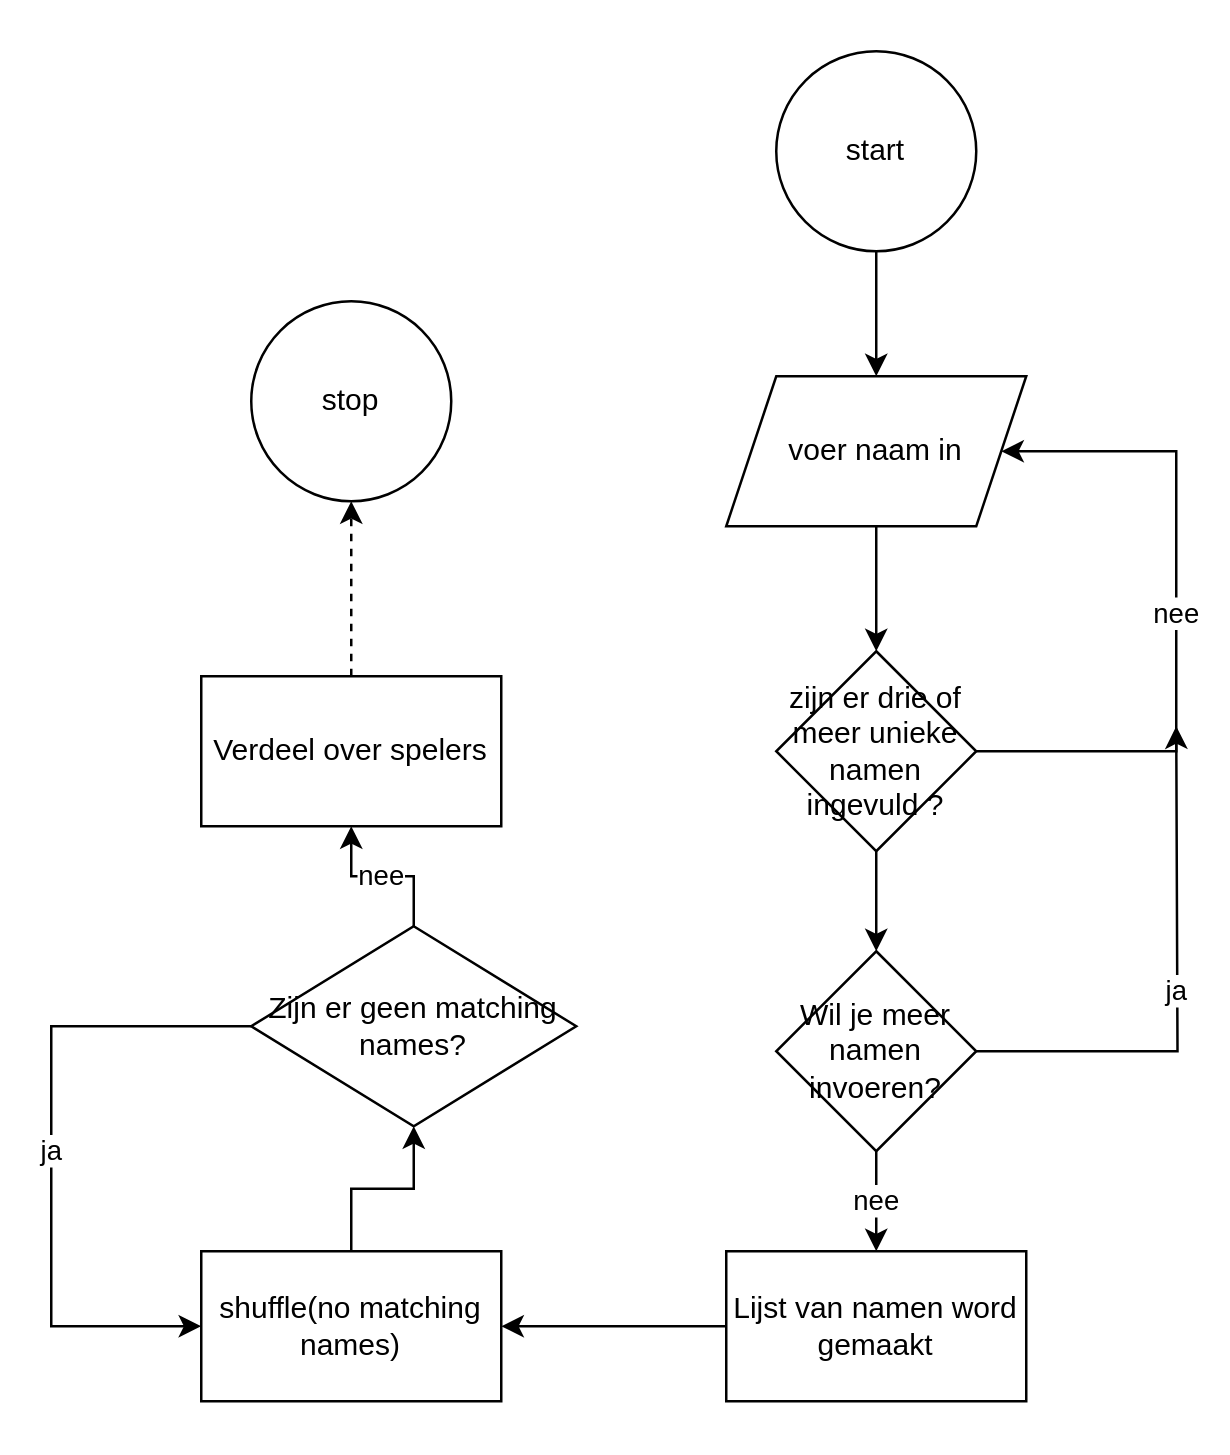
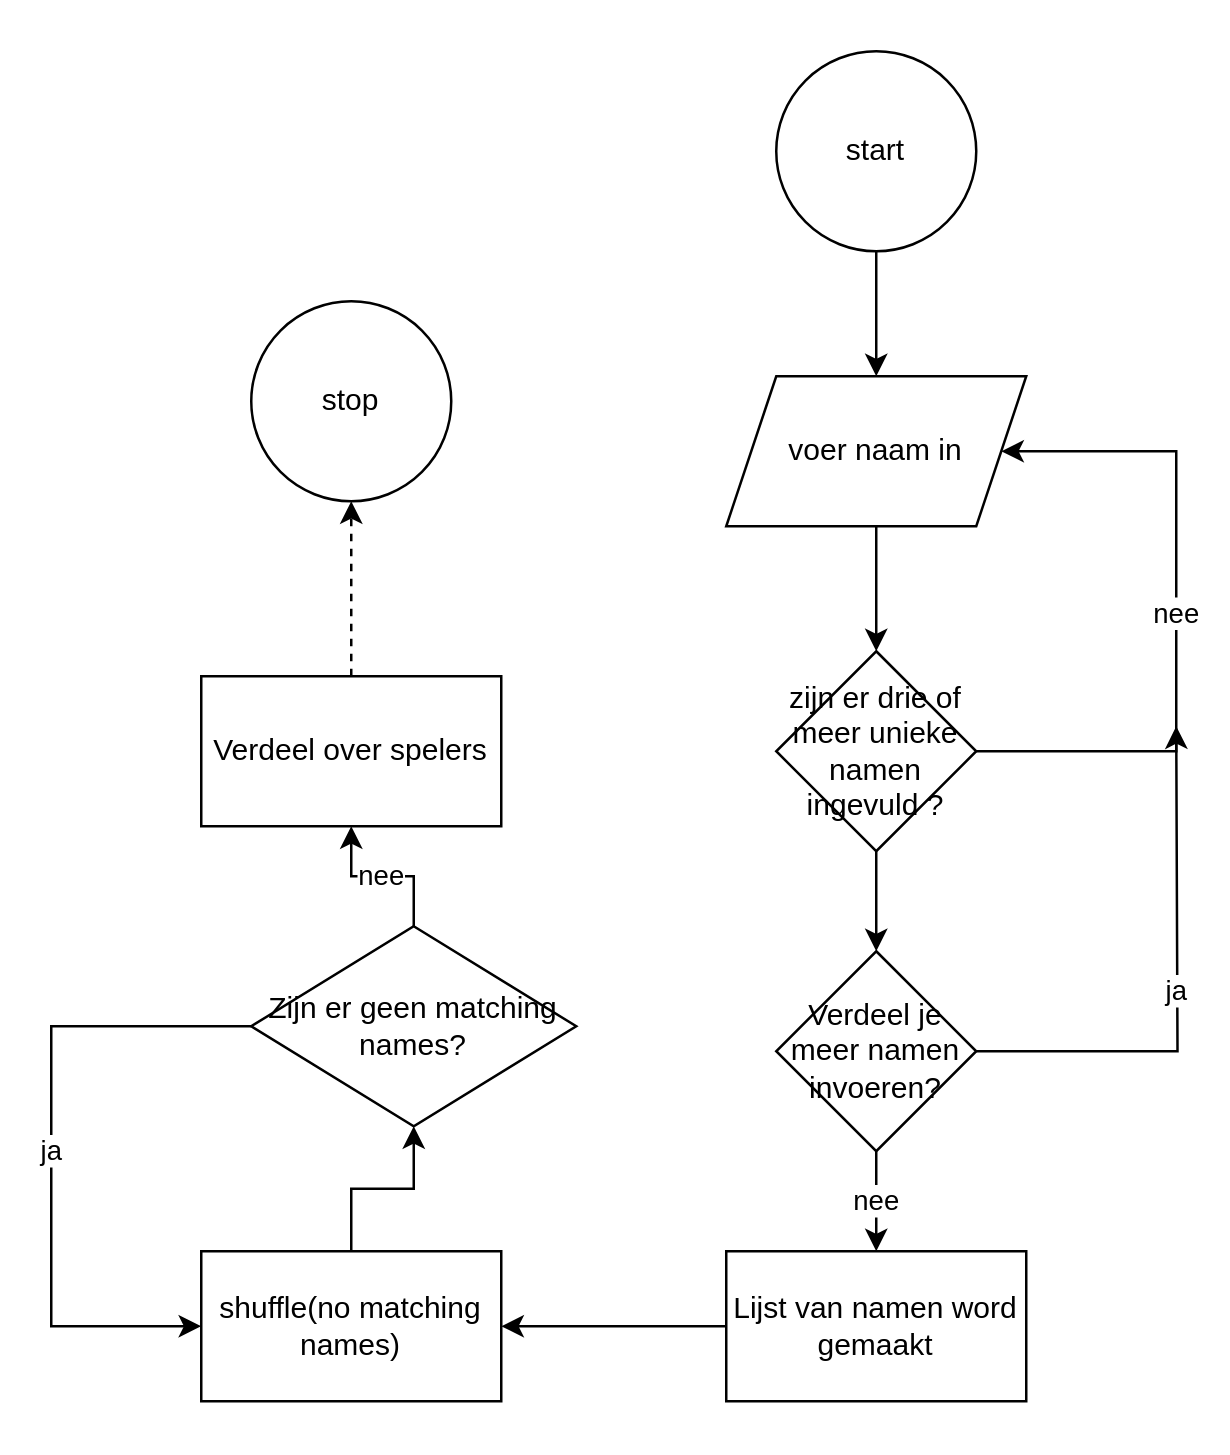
  <mxCell id="0" />
  <mxCell id="1" parent="0" />
  <mxCell id="2" value="" style="edgeStyle=orthogonalEdgeStyle;rounded=0;orthogonalLoop=1;jettySize=auto;html=1;" edge="1" parent="1" source="3" target="5"><mxGeometry relative="1" as="geometry" /></mxCell>
  <mxCell id="3" value="start" style="ellipse;whiteSpace=wrap;html=1;aspect=fixed;" vertex="1" parent="1"><mxGeometry x="310" y="20" width="80" height="80" as="geometry" /></mxCell>
  <mxCell id="4" value="" style="edgeStyle=orthogonalEdgeStyle;rounded=0;orthogonalLoop=1;jettySize=auto;html=1;" edge="1" parent="1" source="5" target="8"><mxGeometry relative="1" as="geometry" /></mxCell>
  <mxCell id="5" value="voer naam in" style="shape=parallelogram;perimeter=parallelogramPerimeter;whiteSpace=wrap;html=1;fixedSize=1;" vertex="1" parent="1"><mxGeometry x="290" y="150" width="120" height="60" as="geometry" /></mxCell>
  <mxCell id="6" value="nee" style="edgeStyle=orthogonalEdgeStyle;rounded=0;orthogonalLoop=1;jettySize=auto;html=1;entryX=1;entryY=0.5;entryDx=0;entryDy=0;" edge="1" parent="1" source="8" target="5"><mxGeometry relative="1" as="geometry"><Array as="points"><mxPoint x="470" y="300" /><mxPoint x="470" y="180" /></Array></mxGeometry></mxCell>
  <mxCell id="7" value="" style="edgeStyle=orthogonalEdgeStyle;rounded=0;orthogonalLoop=1;jettySize=auto;html=1;" edge="1" parent="1" source="8" target="18"><mxGeometry relative="1" as="geometry" /></mxCell>
  <mxCell id="8" value="zijn er drie of meer unieke namen ingevuld ?" style="rhombus;whiteSpace=wrap;html=1;" vertex="1" parent="1"><mxGeometry x="310" y="260" width="80" height="80" as="geometry" /></mxCell>
  <mxCell id="9" value="" style="edgeStyle=orthogonalEdgeStyle;rounded=0;orthogonalLoop=1;jettySize=auto;html=1;" edge="1" parent="1" source="10" target="12"><mxGeometry relative="1" as="geometry" /></mxCell>
  <mxCell id="10" value="Lijst van namen word gemaakt" style="whiteSpace=wrap;html=1;" vertex="1" parent="1"><mxGeometry x="290" y="500" width="120" height="60" as="geometry" /></mxCell>
  <mxCell id="11" value="" style="edgeStyle=orthogonalEdgeStyle;rounded=0;orthogonalLoop=1;jettySize=auto;html=1;" edge="1" parent="1" source="12" target="21"><mxGeometry relative="1" as="geometry" /></mxCell>
  <mxCell id="12" value="shuffle(no matching names)" style="whiteSpace=wrap;html=1;" vertex="1" parent="1"><mxGeometry x="80" y="500" width="120" height="60" as="geometry" /></mxCell>
  <mxCell id="13" value="" style="edgeStyle=orthogonalEdgeStyle;rounded=0;orthogonalLoop=1;jettySize=auto;html=1;dashed=1;" edge="1" parent="1" source="14" target="15"><mxGeometry relative="1" as="geometry" /></mxCell>
  <mxCell id="14" value="Verdeel over spelers" style="whiteSpace=wrap;html=1;" vertex="1" parent="1"><mxGeometry x="80" y="270" width="120" height="60" as="geometry" /></mxCell>
  <mxCell id="15" value="stop" style="ellipse;whiteSpace=wrap;html=1;" vertex="1" parent="1"><mxGeometry x="100" y="120" width="80" height="80" as="geometry" /></mxCell>
  <mxCell id="16" value="ja" style="edgeStyle=orthogonalEdgeStyle;rounded=0;orthogonalLoop=1;jettySize=auto;html=1;exitX=1;exitY=0.5;exitDx=0;exitDy=0;" edge="1" parent="1" source="18"><mxGeometry relative="1" as="geometry"><mxPoint x="470" y="290" as="targetPoint" /></mxGeometry></mxCell>
  <mxCell id="17" value="nee" style="edgeStyle=orthogonalEdgeStyle;rounded=0;orthogonalLoop=1;jettySize=auto;html=1;" edge="1" parent="1" source="18" target="10"><mxGeometry relative="1" as="geometry" /></mxCell>
- <mxCell id="18" value="Wil je meer namen invoeren?" style="rhombus;whiteSpace=wrap;html=1;" vertex="1" parent="1"><mxGeometry x="310" y="380" width="80" height="80" as="geometry" /></mxCell>
+ <mxCell id="18" value="Verdeel je meer namen invoeren?" style="rhombus;whiteSpace=wrap;html=1;" vertex="1" parent="1"><mxGeometry x="310" y="380" width="80" height="80" as="geometry" /></mxCell>
  <mxCell id="19" value="nee" style="edgeStyle=orthogonalEdgeStyle;rounded=0;orthogonalLoop=1;jettySize=auto;html=1;" edge="1" parent="1" source="21" target="14"><mxGeometry relative="1" as="geometry" /></mxCell>
  <mxCell id="20" value="ja" style="edgeStyle=orthogonalEdgeStyle;rounded=0;orthogonalLoop=1;jettySize=auto;html=1;exitX=0;exitY=0.5;exitDx=0;exitDy=0;entryX=0;entryY=0.5;entryDx=0;entryDy=0;" edge="1" parent="1" source="21" target="12"><mxGeometry relative="1" as="geometry"><Array as="points"><mxPoint x="20" y="410" /><mxPoint x="20" y="530" /></Array></mxGeometry></mxCell>
  <mxCell id="21" value="Zijn er geen matching names?" style="rhombus;whiteSpace=wrap;html=1;" vertex="1" parent="1"><mxGeometry x="100" y="370" width="130" height="80" as="geometry" /></mxCell>
